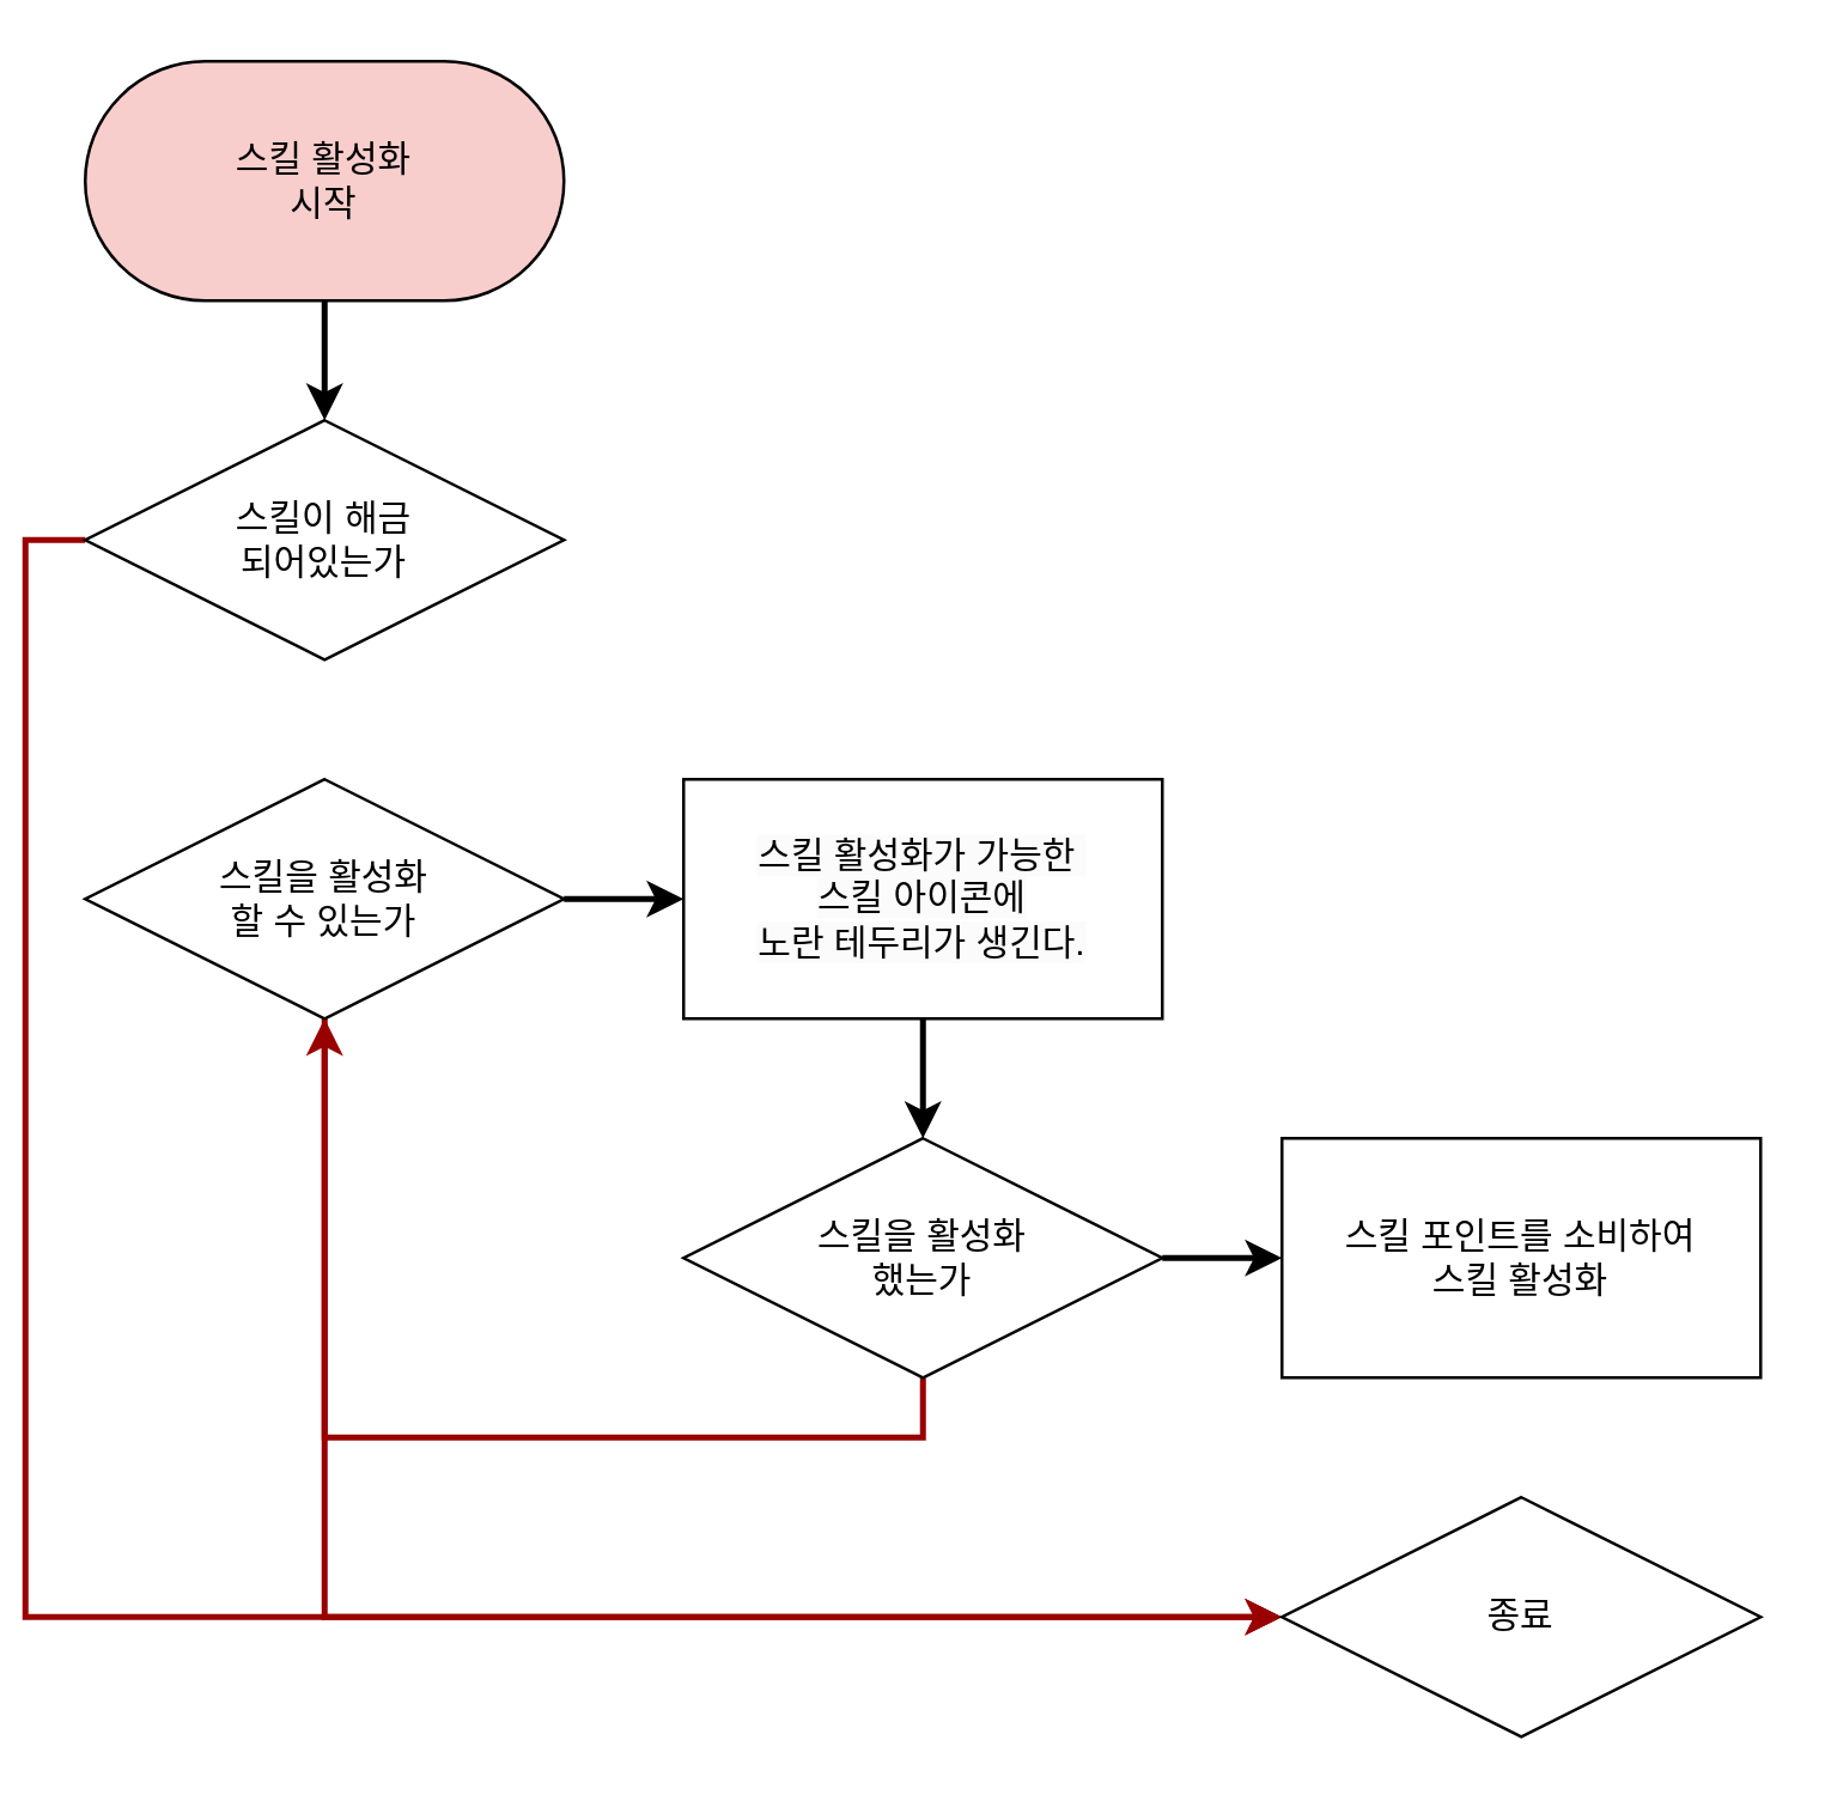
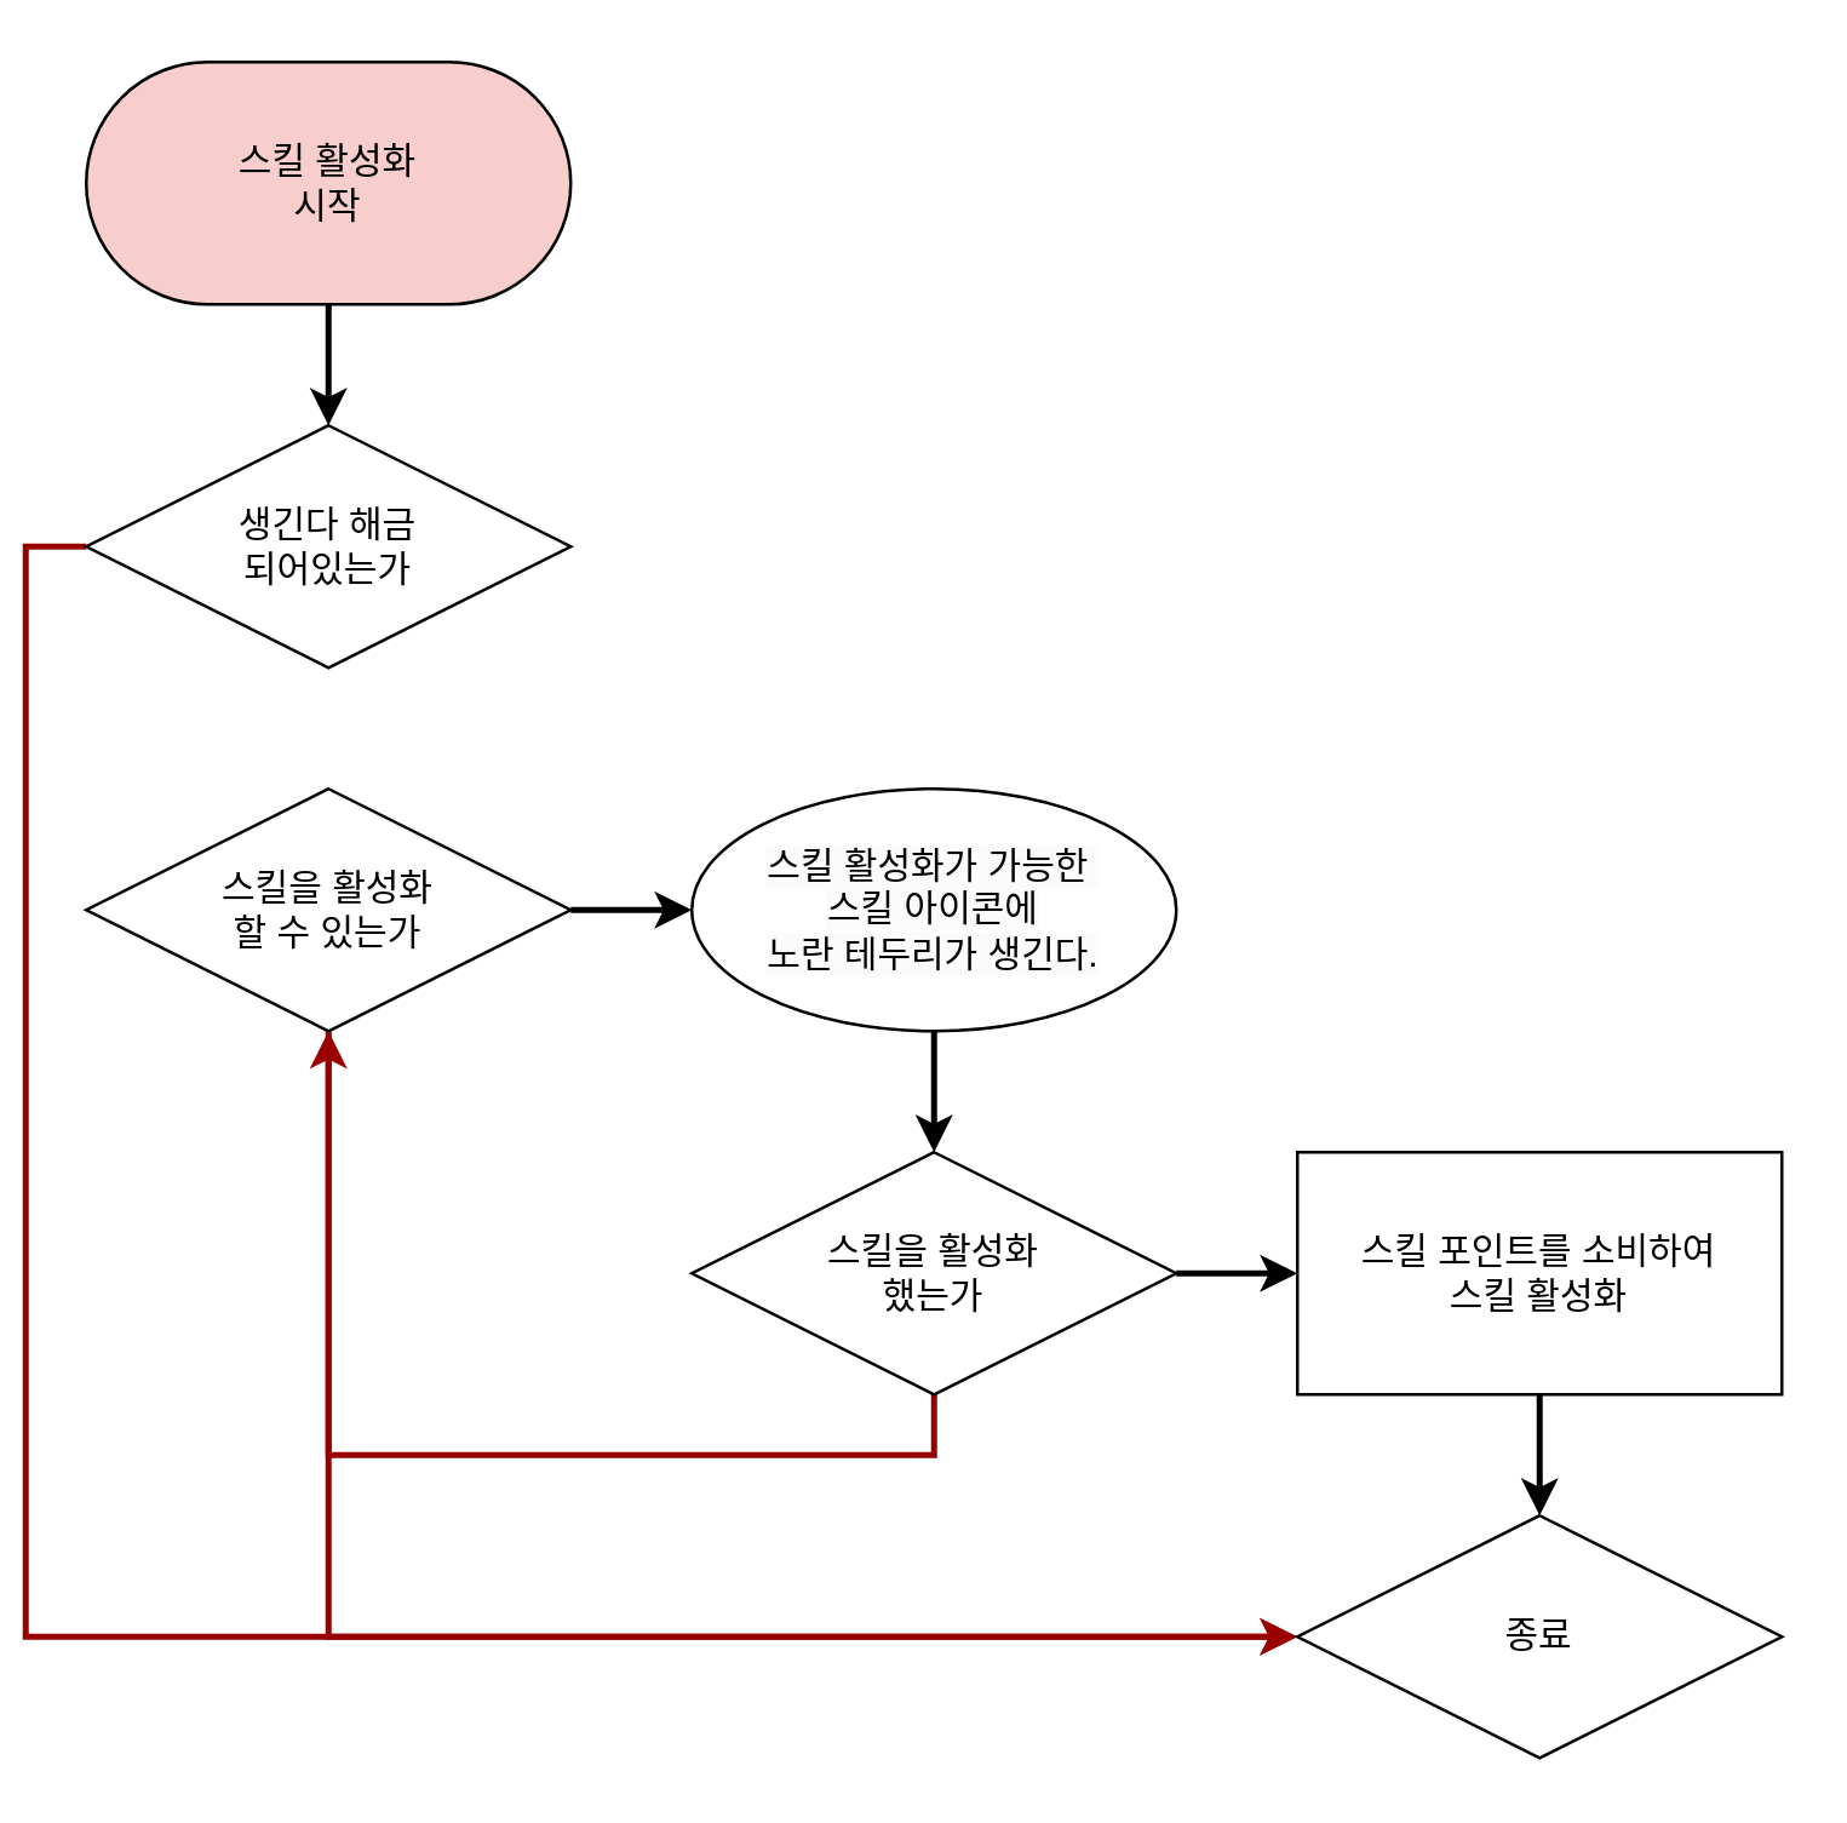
  <mxCell id="0" />
  <mxCell id="1" parent="0" />
  <mxCell id="2" style="edgeStyle=orthogonalEdgeStyle;rounded=0;orthogonalLoop=1;jettySize=auto;html=1;exitX=0.5;exitY=1;exitDx=0;exitDy=0;entryX=0.5;entryY=0;entryDx=0;entryDy=0;strokeWidth=2;" parent="1" source="3" target="5" edge="1"><mxGeometry relative="1" as="geometry" /></mxCell>
  <mxCell id="3" value="스킬 활성화&lt;br&gt;시작" style="rounded=1;whiteSpace=wrap;html=1;arcSize=50;fillColor=#f8cecc;" parent="1" vertex="1"><mxGeometry width="160" height="80" as="geometry" x="20" y="20" /></mxCell>
  <mxCell id="4" style="edgeStyle=orthogonalEdgeStyle;rounded=0;orthogonalLoop=1;jettySize=auto;html=1;exitX=0;exitY=0.5;exitDx=0;exitDy=0;entryX=0;entryY=0.5;entryDx=0;entryDy=0;strokeWidth=2;strokeColor=#990000;" edge="1" parent="1" source="5" target="11"><mxGeometry relative="1" as="geometry" /></mxCell>
- <mxCell id="5" value="스킬이 해금 &lt;br&gt;되어있는가" style="rhombus;whiteSpace=wrap;html=1;" parent="1" vertex="1"><mxGeometry y="140" width="160" height="80" as="geometry" x="20" /></mxCell>
+ <mxCell id="5" value="생긴다 해금 &lt;br&gt;되어있는가" style="rhombus;whiteSpace=wrap;html=1;" parent="1" vertex="1"><mxGeometry y="140" width="160" height="80" as="geometry" x="20" /></mxCell>
  <mxCell id="6" style="edgeStyle=orthogonalEdgeStyle;rounded=0;orthogonalLoop=1;jettySize=auto;html=1;exitX=1;exitY=0.5;exitDx=0;exitDy=0;entryX=0;entryY=0.5;entryDx=0;entryDy=0;strokeWidth=2;" parent="1" source="8" target="13" edge="1"><mxGeometry relative="1" as="geometry"><mxPoint x="100" y="380" as="targetPoint" /></mxGeometry></mxCell>
  <mxCell id="7" style="edgeStyle=orthogonalEdgeStyle;rounded=0;orthogonalLoop=1;jettySize=auto;html=1;exitX=0.5;exitY=1;exitDx=0;exitDy=0;entryX=0;entryY=0.5;entryDx=0;entryDy=0;strokeWidth=2;strokeColor=#990000;" edge="1" parent="1" source="8" target="11"><mxGeometry relative="1" as="geometry" /></mxCell>
  <mxCell id="8" value="스킬을 활성화 &lt;br&gt;할 수 있는가" style="rhombus;whiteSpace=wrap;html=1;" parent="1" vertex="1"><mxGeometry y="260" width="160" height="80" as="geometry" x="20" /></mxCell>
+ <mxCell id="9" style="edgeStyle=orthogonalEdgeStyle;rounded=0;orthogonalLoop=1;jettySize=auto;html=1;exitX=0.5;exitY=1;exitDx=0;exitDy=0;strokeWidth=2;" edge="1" parent="1" source="10" target="11"><mxGeometry relative="1" as="geometry" /></mxCell>
  <mxCell id="10" value="스킬 포인트를 소비하여 &lt;br&gt;스킬 활성화" style="whiteSpace=wrap;html=1;" parent="1" vertex="1"><mxGeometry x="420" y="380" width="160" height="80" as="geometry" /></mxCell>
  <mxCell id="11" value="종료" style="rhombus;whiteSpace=wrap;html=1;arcSize=50;" parent="1" vertex="1"><mxGeometry x="420" y="500" width="160" height="80" as="geometry" /></mxCell>
  <mxCell id="12" style="edgeStyle=orthogonalEdgeStyle;rounded=0;orthogonalLoop=1;jettySize=auto;html=1;exitX=0.5;exitY=1;exitDx=0;exitDy=0;entryX=0.5;entryY=0;entryDx=0;entryDy=0;strokeWidth=2;" edge="1" parent="1" source="13" target="16"><mxGeometry relative="1" as="geometry" /></mxCell>
- <mxCell id="13" value="&lt;span style=&quot;color: rgb(0, 0, 0); font-family: Helvetica; font-size: 12px; font-style: normal; font-variant-ligatures: normal; font-variant-caps: normal; font-weight: 400; letter-spacing: normal; orphans: 2; text-align: center; text-indent: 0px; text-transform: none; widows: 2; word-spacing: 0px; -webkit-text-stroke-width: 0px; background-color: rgb(251, 251, 251); text-decoration-thickness: initial; text-decoration-style: initial; text-decoration-color: initial; float: none; display: inline !important;&quot;&gt;스킬 활성화가 가능한&amp;nbsp;&lt;/span&gt;&lt;br style=&quot;border-color: var(--border-color); color: rgb(0, 0, 0); font-family: Helvetica; font-size: 12px; font-style: normal; font-variant-ligatures: normal; font-variant-caps: normal; font-weight: 400; letter-spacing: normal; orphans: 2; text-align: center; text-indent: 0px; text-transform: none; widows: 2; word-spacing: 0px; -webkit-text-stroke-width: 0px; background-color: rgb(251, 251, 251); text-decoration-thickness: initial; text-decoration-style: initial; text-decoration-color: initial;&quot;&gt;&lt;span style=&quot;color: rgb(0, 0, 0); font-family: Helvetica; font-size: 12px; font-style: normal; font-variant-ligatures: normal; font-variant-caps: normal; font-weight: 400; letter-spacing: normal; orphans: 2; text-align: center; text-indent: 0px; text-transform: none; widows: 2; word-spacing: 0px; -webkit-text-stroke-width: 0px; background-color: rgb(251, 251, 251); text-decoration-thickness: initial; text-decoration-style: initial; text-decoration-color: initial; float: none; display: inline !important;&quot;&gt;스킬 아이콘에&lt;/span&gt;&lt;br style=&quot;border-color: var(--border-color); color: rgb(0, 0, 0); font-family: Helvetica; font-size: 12px; font-style: normal; font-variant-ligatures: normal; font-variant-caps: normal; font-weight: 400; letter-spacing: normal; orphans: 2; text-align: center; text-indent: 0px; text-transform: none; widows: 2; word-spacing: 0px; -webkit-text-stroke-width: 0px; background-color: rgb(251, 251, 251); text-decoration-thickness: initial; text-decoration-style: initial; text-decoration-color: initial;&quot;&gt;&lt;span style=&quot;color: rgb(0, 0, 0); font-family: Helvetica; font-size: 12px; font-style: normal; font-variant-ligatures: normal; font-variant-caps: normal; font-weight: 400; letter-spacing: normal; orphans: 2; text-align: center; text-indent: 0px; text-transform: none; widows: 2; word-spacing: 0px; -webkit-text-stroke-width: 0px; background-color: rgb(251, 251, 251); text-decoration-thickness: initial; text-decoration-style: initial; text-decoration-color: initial; float: none; display: inline !important;&quot;&gt;노란 테두리가 생긴다.&lt;/span&gt;" style="whiteSpace=wrap;html=1;" vertex="1" parent="1"><mxGeometry x="220" y="260" width="160" height="80" as="geometry" /></mxCell>
+ <mxCell id="13" value="&lt;span style=&quot;color: rgb(0, 0, 0); font-family: Helvetica; font-size: 12px; font-style: normal; font-variant-ligatures: normal; font-variant-caps: normal; font-weight: 400; letter-spacing: normal; orphans: 2; text-align: center; text-indent: 0px; text-transform: none; widows: 2; word-spacing: 0px; -webkit-text-stroke-width: 0px; background-color: rgb(251, 251, 251); text-decoration-thickness: initial; text-decoration-style: initial; text-decoration-color: initial; float: none; display: inline !important;&quot;&gt;스킬 활성화가 가능한&amp;nbsp;&lt;/span&gt;&lt;br style=&quot;border-color: var(--border-color); color: rgb(0, 0, 0); font-family: Helvetica; font-size: 12px; font-style: normal; font-variant-ligatures: normal; font-variant-caps: normal; font-weight: 400; letter-spacing: normal; orphans: 2; text-align: center; text-indent: 0px; text-transform: none; widows: 2; word-spacing: 0px; -webkit-text-stroke-width: 0px; background-color: rgb(251, 251, 251); text-decoration-thickness: initial; text-decoration-style: initial; text-decoration-color: initial;&quot;&gt;&lt;span style=&quot;color: rgb(0, 0, 0); font-family: Helvetica; font-size: 12px; font-style: normal; font-variant-ligatures: normal; font-variant-caps: normal; font-weight: 400; letter-spacing: normal; orphans: 2; text-align: center; text-indent: 0px; text-transform: none; widows: 2; word-spacing: 0px; -webkit-text-stroke-width: 0px; background-color: rgb(251, 251, 251); text-decoration-thickness: initial; text-decoration-style: initial; text-decoration-color: initial; float: none; display: inline !important;&quot;&gt;스킬 아이콘에&lt;/span&gt;&lt;br style=&quot;border-color: var(--border-color); color: rgb(0, 0, 0); font-family: Helvetica; font-size: 12px; font-style: normal; font-variant-ligatures: normal; font-variant-caps: normal; font-weight: 400; letter-spacing: normal; orphans: 2; text-align: center; text-indent: 0px; text-transform: none; widows: 2; word-spacing: 0px; -webkit-text-stroke-width: 0px; background-color: rgb(251, 251, 251); text-decoration-thickness: initial; text-decoration-style: initial; text-decoration-color: initial;&quot;&gt;&lt;span style=&quot;color: rgb(0, 0, 0); font-family: Helvetica; font-size: 12px; font-style: normal; font-variant-ligatures: normal; font-variant-caps: normal; font-weight: 400; letter-spacing: normal; orphans: 2; text-align: center; text-indent: 0px; text-transform: none; widows: 2; word-spacing: 0px; -webkit-text-stroke-width: 0px; background-color: rgb(251, 251, 251); text-decoration-thickness: initial; text-decoration-style: initial; text-decoration-color: initial; float: none; display: inline !important;&quot;&gt;노란 테두리가 생긴다.&lt;/span&gt;" style="ellipse;whiteSpace=wrap;html=1;" vertex="1" parent="1"><mxGeometry x="220" y="260" width="160" height="80" as="geometry" /></mxCell>
  <mxCell id="14" style="edgeStyle=orthogonalEdgeStyle;rounded=0;orthogonalLoop=1;jettySize=auto;html=1;exitX=1;exitY=0.5;exitDx=0;exitDy=0;entryX=0;entryY=0.5;entryDx=0;entryDy=0;strokeWidth=2;" edge="1" parent="1" source="16" target="10"><mxGeometry relative="1" as="geometry" /></mxCell>
  <mxCell id="15" style="edgeStyle=orthogonalEdgeStyle;rounded=0;orthogonalLoop=1;jettySize=auto;html=1;exitX=0.5;exitY=1;exitDx=0;exitDy=0;strokeWidth=2;strokeColor=#990000;" edge="1" parent="1" source="16" target="8"><mxGeometry relative="1" as="geometry" /></mxCell>
  <mxCell id="16" value="스킬을 활성화 &lt;br&gt;했는가" style="rhombus;whiteSpace=wrap;html=1;" vertex="1" parent="1"><mxGeometry x="220" y="380" width="160" height="80" as="geometry" /></mxCell>
